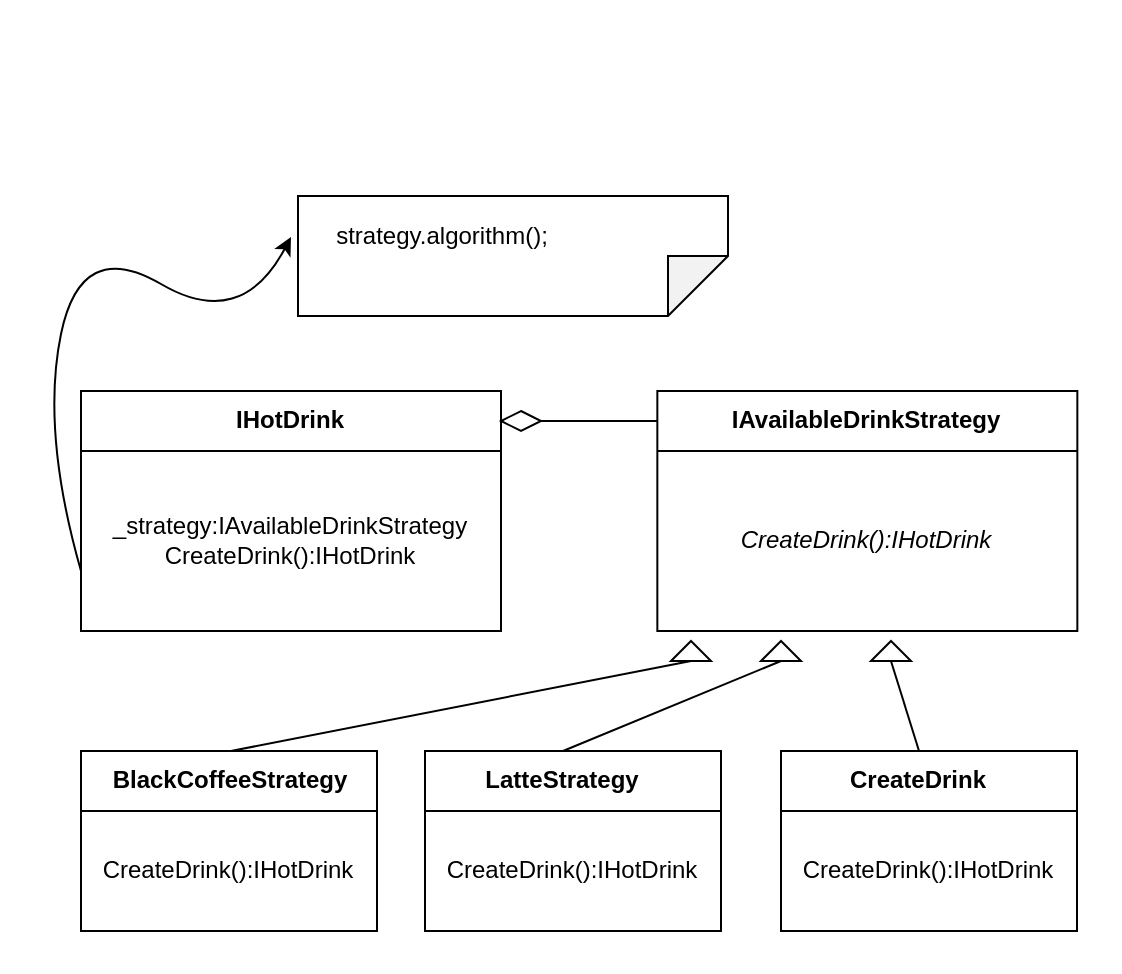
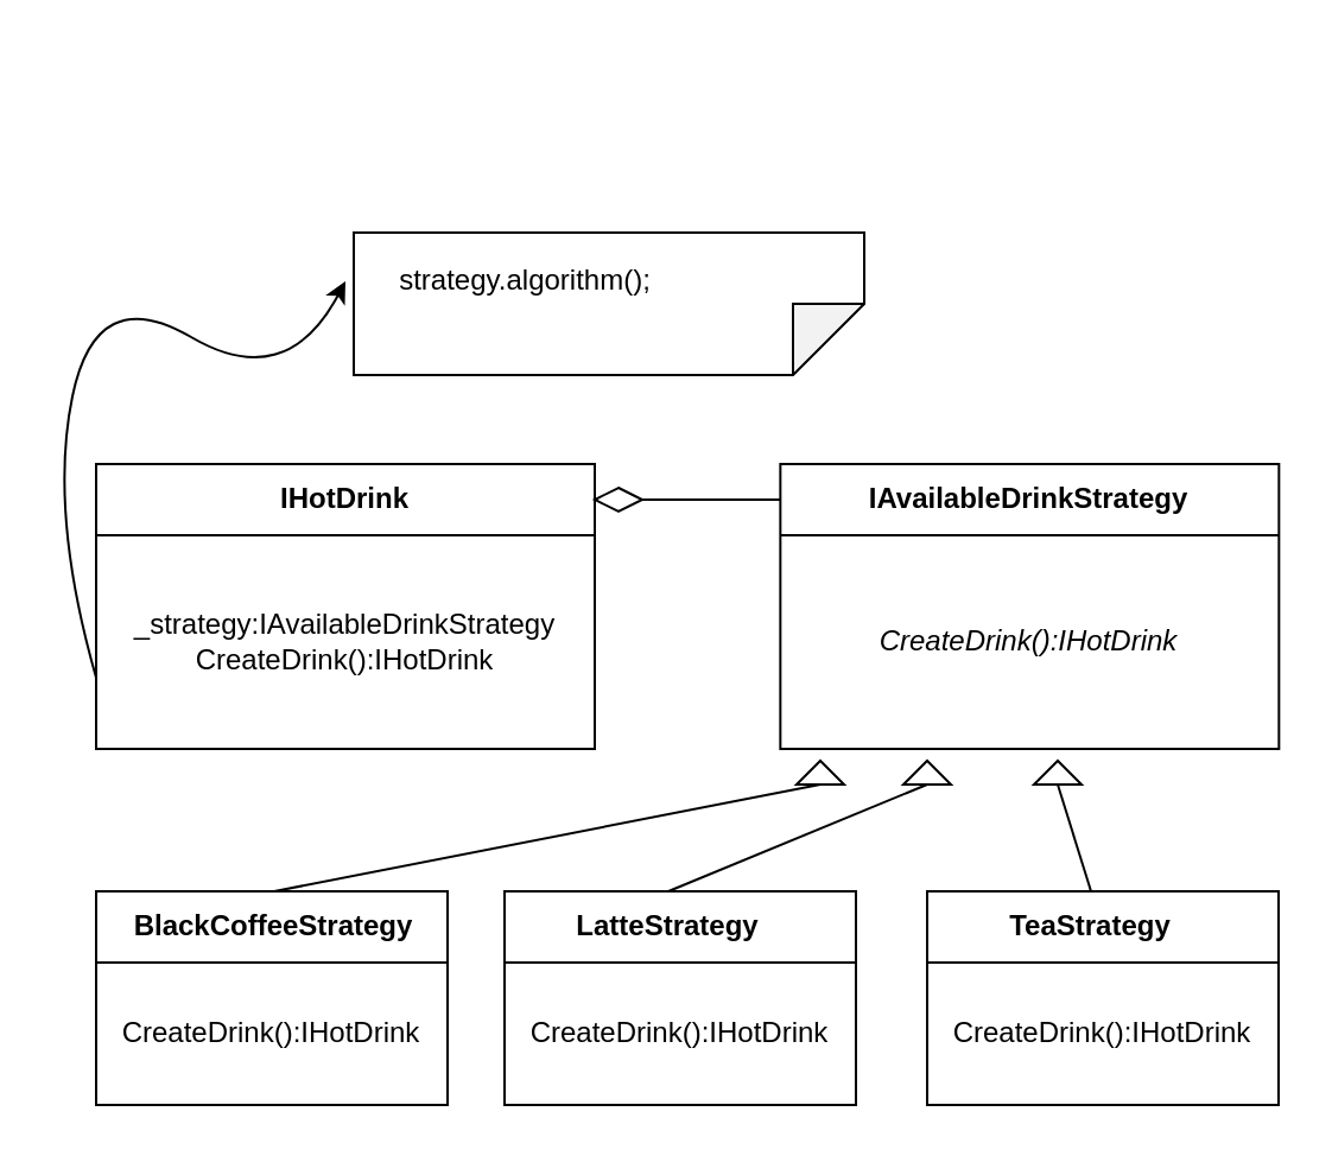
  <mxCell id="0" />
  <mxCell id="1" parent="0" />
  <mxCell id="2" value="" style="rounded=0;whiteSpace=wrap;html=1;" vertex="1" parent="1"><mxGeometry x="40" y="195" width="210" height="120" as="geometry" /></mxCell>
  <mxCell id="3" value="IHotDrink" style="text;html=1;strokeColor=none;fillColor=none;align=center;verticalAlign=middle;whiteSpace=wrap;rounded=0;fontStyle=1" vertex="1" parent="1"><mxGeometry x="40" y="195" width="210" height="30" as="geometry" /></mxCell>
  <mxCell id="4" value="" style="endArrow=none;html=1;entryX=1;entryY=0.25;entryDx=0;entryDy=0;exitX=0;exitY=0.25;exitDx=0;exitDy=0;" edge="1" parent="1" source="2" target="2"><mxGeometry width="50" height="50" relative="1" as="geometry"><mxPoint x="40" y="385" as="sourcePoint" /><mxPoint x="90" y="335" as="targetPoint" /></mxGeometry></mxCell>
  <mxCell id="5" value="_strategy:IAvailableDrinkStrategy&lt;br&gt;CreateDrink():IHotDrink" style="text;html=1;strokeColor=none;fillColor=none;align=center;verticalAlign=middle;whiteSpace=wrap;rounded=0;" vertex="1" parent="1"><mxGeometry x="50" y="235" width="190" height="70" as="geometry" /></mxCell>
  <mxCell id="6" value="" style="rounded=0;whiteSpace=wrap;html=1;" vertex="1" parent="1"><mxGeometry x="328.167" y="195" width="210" height="120" as="geometry" /></mxCell>
  <mxCell id="7" value="IAvailableDrinkStrategy" style="text;html=1;strokeColor=none;fillColor=none;align=center;verticalAlign=middle;whiteSpace=wrap;rounded=0;fontStyle=1" vertex="1" parent="1"><mxGeometry x="328.167" y="195" width="210" height="30" as="geometry" /></mxCell>
  <mxCell id="8" value="" style="endArrow=none;html=1;entryX=1;entryY=0.25;entryDx=0;entryDy=0;exitX=0;exitY=0.25;exitDx=0;exitDy=0;" edge="1" parent="1" source="6" target="6"><mxGeometry width="50" height="50" relative="1" as="geometry"><mxPoint x="328.167" y="385" as="sourcePoint" /><mxPoint x="378.167" y="335" as="targetPoint" /></mxGeometry></mxCell>
  <mxCell id="9" value="&lt;span&gt;CreateDrink():IHotDrink&lt;/span&gt;" style="text;html=1;strokeColor=none;fillColor=none;align=center;verticalAlign=middle;whiteSpace=wrap;rounded=0;fontStyle=2" vertex="1" parent="1"><mxGeometry x="338.167" y="235" width="190" height="70" as="geometry" /></mxCell>
  <mxCell id="10" value="" style="rounded=0;whiteSpace=wrap;html=1;" vertex="1" parent="1"><mxGeometry x="212" y="375" width="148" height="90" as="geometry" /></mxCell>
  <mxCell id="11" value="LatteStrategy" style="text;html=1;strokeColor=none;fillColor=none;align=center;verticalAlign=middle;whiteSpace=wrap;rounded=0;fontStyle=1" vertex="1" parent="1"><mxGeometry x="212" y="375" width="138" height="30" as="geometry" /></mxCell>
  <mxCell id="12" value="" style="endArrow=none;html=1;" edge="1" parent="1"><mxGeometry width="50" height="50" relative="1" as="geometry"><mxPoint x="212" y="405" as="sourcePoint" /><mxPoint x="360" y="405" as="targetPoint" /></mxGeometry></mxCell>
  <mxCell id="13" value="CreateDrink():IHotDrink" style="text;html=1;strokeColor=none;fillColor=none;align=center;verticalAlign=middle;whiteSpace=wrap;rounded=0;" vertex="1" parent="1"><mxGeometry x="222" y="415" width="128" height="40" as="geometry" /></mxCell>
  <mxCell id="14" value="" style="rounded=0;whiteSpace=wrap;html=1;" vertex="1" parent="1"><mxGeometry x="390" y="375" width="148" height="90" as="geometry" /></mxCell>
- <mxCell id="15" value="CreateDrink" style="text;html=1;strokeColor=none;fillColor=none;align=center;verticalAlign=middle;whiteSpace=wrap;rounded=0;fontStyle=1" vertex="1" parent="1"><mxGeometry x="390" y="375" width="138" height="30" as="geometry" /></mxCell>
+ <mxCell id="15" value="TeaStrategy" style="text;html=1;strokeColor=none;fillColor=none;align=center;verticalAlign=middle;whiteSpace=wrap;rounded=0;fontStyle=1" vertex="1" parent="1"><mxGeometry x="390" y="375" width="138" height="30" as="geometry" /></mxCell>
  <mxCell id="16" value="" style="endArrow=none;html=1;" edge="1" parent="1"><mxGeometry width="50" height="50" relative="1" as="geometry"><mxPoint x="390" y="405" as="sourcePoint" /><mxPoint x="538" y="405" as="targetPoint" /></mxGeometry></mxCell>
  <mxCell id="17" value="CreateDrink():IHotDrink" style="text;html=1;strokeColor=none;fillColor=none;align=center;verticalAlign=middle;whiteSpace=wrap;rounded=0;" vertex="1" parent="1"><mxGeometry x="400" y="415" width="128" height="40" as="geometry" /></mxCell>
  <mxCell id="18" value="" style="rounded=0;whiteSpace=wrap;html=1;" vertex="1" parent="1"><mxGeometry x="40" y="375" width="148" height="90" as="geometry" /></mxCell>
  <mxCell id="19" value="BlackCoffeeStrategy" style="text;html=1;strokeColor=none;fillColor=none;align=center;verticalAlign=middle;whiteSpace=wrap;rounded=0;fontStyle=1" vertex="1" parent="1"><mxGeometry x="40" y="375" width="150" height="30" as="geometry" /></mxCell>
  <mxCell id="20" value="" style="endArrow=none;html=1;" edge="1" parent="1"><mxGeometry width="50" height="50" relative="1" as="geometry"><mxPoint x="40" y="405" as="sourcePoint" /><mxPoint x="188" y="405" as="targetPoint" /></mxGeometry></mxCell>
  <mxCell id="21" value="CreateDrink():IHotDrink" style="text;html=1;strokeColor=none;fillColor=none;align=center;verticalAlign=middle;whiteSpace=wrap;rounded=0;" vertex="1" parent="1"><mxGeometry x="50" y="415" width="128" height="40" as="geometry" /></mxCell>
  <mxCell id="22" value="" style="rhombus;whiteSpace=wrap;html=1;" vertex="1" parent="1"><mxGeometry x="250" y="205" width="20" height="10" as="geometry" /></mxCell>
  <mxCell id="23" value="" style="endArrow=none;html=1;entryX=1;entryY=0.5;entryDx=0;entryDy=0;exitX=0;exitY=0.5;exitDx=0;exitDy=0;" edge="1" parent="1" source="7" target="22"><mxGeometry width="50" height="50" relative="1" as="geometry"><mxPoint x="40" y="535" as="sourcePoint" /><mxPoint x="90" y="485" as="targetPoint" /></mxGeometry></mxCell>
  <mxCell id="24" value="" style="triangle;whiteSpace=wrap;html=1;rotation=-90;" vertex="1" parent="1"><mxGeometry x="440" y="315" width="10" height="20" as="geometry" /></mxCell>
  <mxCell id="25" value="" style="triangle;whiteSpace=wrap;html=1;rotation=-90;" vertex="1" parent="1"><mxGeometry x="340" y="315" width="10" height="20" as="geometry" /></mxCell>
  <mxCell id="26" value="" style="triangle;whiteSpace=wrap;html=1;rotation=-90;" vertex="1" parent="1"><mxGeometry x="385" y="315" width="10" height="20" as="geometry" /></mxCell>
  <mxCell id="27" value="" style="endArrow=none;html=1;entryX=0;entryY=0.5;entryDx=0;entryDy=0;exitX=0.5;exitY=0;exitDx=0;exitDy=0;" edge="1" parent="1" source="19" target="25"><mxGeometry width="50" height="50" relative="1" as="geometry"><mxPoint x="40" y="535" as="sourcePoint" /><mxPoint x="90" y="485" as="targetPoint" /></mxGeometry></mxCell>
  <mxCell id="28" value="" style="endArrow=none;html=1;entryX=0;entryY=0.5;entryDx=0;entryDy=0;exitX=0.5;exitY=0;exitDx=0;exitDy=0;" edge="1" parent="1" source="11" target="26"><mxGeometry width="50" height="50" relative="1" as="geometry"><mxPoint x="40" y="535" as="sourcePoint" /><mxPoint x="90" y="485" as="targetPoint" /></mxGeometry></mxCell>
  <mxCell id="29" value="" style="endArrow=none;html=1;entryX=0;entryY=0.5;entryDx=0;entryDy=0;exitX=0.5;exitY=0;exitDx=0;exitDy=0;" edge="1" parent="1" source="15" target="24"><mxGeometry width="50" height="50" relative="1" as="geometry"><mxPoint x="40" y="535" as="sourcePoint" /><mxPoint x="90" y="485" as="targetPoint" /></mxGeometry></mxCell>
  <mxCell id="30" value="" style="shape=note;whiteSpace=wrap;html=1;backgroundOutline=1;darkOpacity=0.05;rotation=90;" vertex="1" parent="1"><mxGeometry x="226" y="20" width="60" height="215" as="geometry" /></mxCell>
  <mxCell id="31" value="strategy.algorithm();" style="text;html=1;strokeColor=none;fillColor=none;align=center;verticalAlign=middle;whiteSpace=wrap;rounded=0;" vertex="1" parent="1"><mxGeometry x="156" y="107.5" width="130" height="20" as="geometry" /></mxCell>
  <mxCell id="32" value="" style="curved=1;endArrow=classic;html=1;exitX=0;exitY=0.75;exitDx=0;exitDy=0;" edge="1" parent="1" source="2"><mxGeometry width="50" height="50" relative="1" as="geometry"><mxPoint x="50" y="167.5" as="sourcePoint" /><mxPoint x="145" y="118" as="targetPoint" /><Array as="points"><mxPoint x="20" y="215" /><mxPoint x="40" y="118" /><mxPoint x="120" y="165" /></Array></mxGeometry></mxCell>
